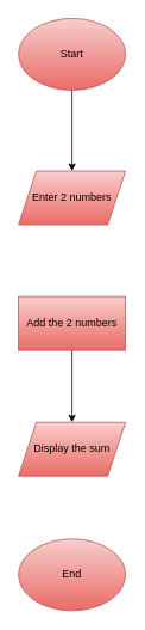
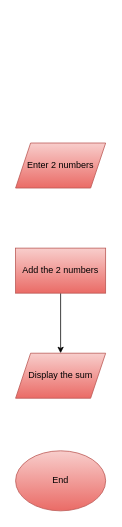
  <mxCell id="0" />
  <mxCell id="1" parent="0" />
- <mxCell id="2" value="" style="edgeStyle=orthogonalEdgeStyle;rounded=0;orthogonalLoop=1;jettySize=auto;html=1;" edge="1" parent="1" source="3" target="4"><mxGeometry relative="1" as="geometry" /></mxCell>
- <mxCell id="3" value="Start" style="ellipse;whiteSpace=wrap;html=1;fillColor=#f8cecc;gradientColor=#ea6b66;strokeColor=#b85450;" vertex="1" parent="1"><mxGeometry x="20" y="20" width="120" height="80" as="geometry" /></mxCell>
  <mxCell id="4" value="Enter 2 numbers" style="shape=parallelogram;perimeter=parallelogramPerimeter;whiteSpace=wrap;html=1;fixedSize=1;fillColor=#f8cecc;strokeColor=#b85450;gradientColor=#ea6b66;" vertex="1" parent="1"><mxGeometry x="20" y="190" width="120" height="60" as="geometry" /></mxCell>
  <mxCell id="5" value="" style="edgeStyle=orthogonalEdgeStyle;rounded=0;orthogonalLoop=1;jettySize=auto;html=1;" edge="1" parent="1" source="6" target="7"><mxGeometry relative="1" as="geometry" /></mxCell>
  <mxCell id="6" value="Add the 2 numbers" style="whiteSpace=wrap;html=1;fillColor=#f8cecc;strokeColor=#b85450;gradientColor=#ea6b66;" vertex="1" parent="1"><mxGeometry x="20" y="330" width="120" height="60" as="geometry" /></mxCell>
  <mxCell id="7" value="Display the sum" style="shape=parallelogram;perimeter=parallelogramPerimeter;whiteSpace=wrap;html=1;fixedSize=1;fillColor=#f8cecc;strokeColor=#b85450;gradientColor=#ea6b66;" vertex="1" parent="1"><mxGeometry x="20" y="470" width="120" height="60" as="geometry" /></mxCell>
  <mxCell id="8" value="End" style="ellipse;whiteSpace=wrap;html=1;fillColor=#f8cecc;strokeColor=#b85450;gradientColor=#ea6b66;" vertex="1" parent="1"><mxGeometry x="20" y="600" width="120" height="80" as="geometry" /></mxCell>
